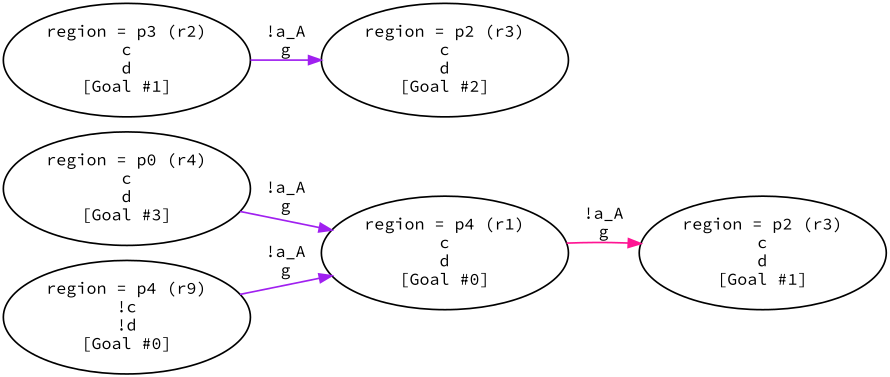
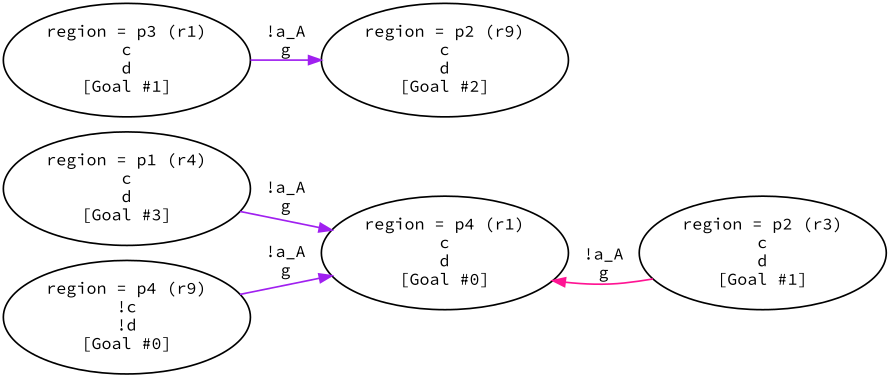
  digraph {
    fontname="Source Code Pro"
    rankdir=LR
    node [fontname="Source Code Pro" fontsize=20 style=bold]
    edge [arrowsize=1.5 color=purple fontname="Source Code Pro" fontsize=20 style=bold]
-   n1 [height=0 label="region = p0 (r4)\nc\nd\n[Goal #3]" width=0]
+   n1 [height=0 label="region = p1 (r4)\nc\nd\n[Goal #3]" width=0]
    n2 [height=0 label="region = p4 (r1)\nc\nd\n[Goal #0]" width=0]
    n3 [height=0 label="region = p2 (r3)\nc\nd\n[Goal #1]" width=0]
-   n4 [height=0 label="region = p3 (r2)\nc\nd\n[Goal #1]" width=0]
-   n5 [height=0 label="region = p2 (r3)\nc\nd\n[Goal #2]" width=0]
+   n4 [height=0 label="region = p3 (r1)\nc\nd\n[Goal #1]" width=0]
+   n5 [height=0 label="region = p2 (r9)\nc\nd\n[Goal #2]" width=0]
    n6 [height=0 label="region = p4 (r9)\n!c\n!d\n[Goal #0]" width=0]
    n1 -> n2 [label="!a_A\ng"]
-   n2 -> n3 [color=deeppink label="!a_A\ng"]
+   n3 -> n2 [color=deeppink label="!a_A\ng"]
    n4 -> n5 [label="!a_A\ng"]
    n6 -> n2 [label="!a_A\ng"]
  }
